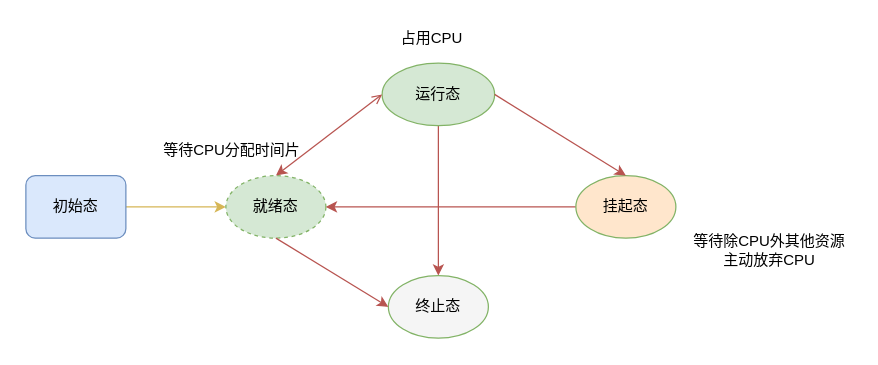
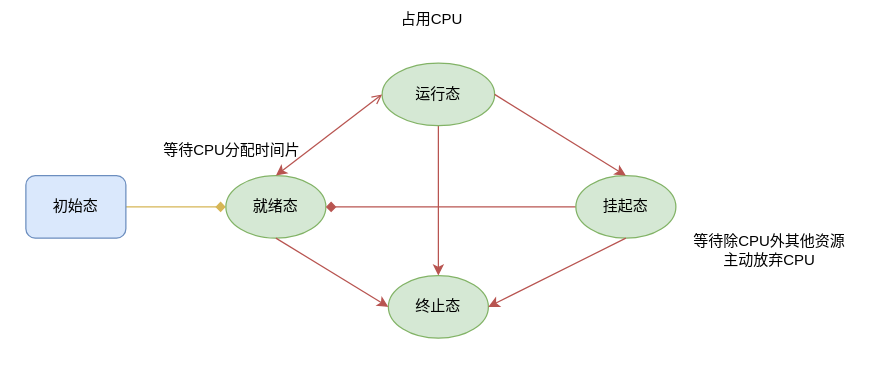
  <mxCell id="0" />
  <mxCell id="1" parent="0" />
- <mxCell id="2" style="edgeStyle=orthogonalEdgeStyle;rounded=0;orthogonalLoop=1;jettySize=auto;html=1;entryX=0;entryY=0.5;entryDx=0;entryDy=0;fillColor=#fff2cc;strokeColor=#d6b656;" edge="1" parent="1" source="3" target="4"><mxGeometry relative="1" as="geometry" /></mxCell>
+ <mxCell id="2" style="edgeStyle=orthogonalEdgeStyle;rounded=0;orthogonalLoop=1;jettySize=auto;html=1;entryX=0;entryY=0.5;entryDx=0;entryDy=0;fillColor=#fff2cc;strokeColor=#d6b656;endArrow=diamond;" edge="1" parent="1" source="3" target="4"><mxGeometry relative="1" as="geometry" /></mxCell>
  <mxCell id="3" value="初始态" style="whiteSpace=wrap;html=1;fillColor=#dae8fc;strokeColor=#6c8ebf;rounded=1;" vertex="1" parent="1"><mxGeometry x="20" y="140" width="80" height="50" as="geometry" /></mxCell>
- <mxCell id="4" value="就绪态" style="ellipse;whiteSpace=wrap;html=1;fillColor=#d5e8d4;strokeColor=#82b366;dashed=1;" vertex="1" parent="1"><mxGeometry x="180" y="140" width="80" height="50" as="geometry" /></mxCell>
+ <mxCell id="4" value="就绪态" style="ellipse;whiteSpace=wrap;html=1;fillColor=#d5e8d4;strokeColor=#82b366;" vertex="1" parent="1"><mxGeometry x="180" y="140" width="80" height="50" as="geometry" /></mxCell>
  <mxCell id="5" style="edgeStyle=orthogonalEdgeStyle;rounded=0;orthogonalLoop=1;jettySize=auto;html=1;entryX=0.5;entryY=0;entryDx=0;entryDy=0;fillColor=#f8cecc;strokeColor=#b85450;" edge="1" parent="1" source="6" target="7"><mxGeometry relative="1" as="geometry" /></mxCell>
  <mxCell id="6" value="运行态" style="ellipse;whiteSpace=wrap;html=1;fillColor=#d5e8d4;strokeColor=#82b366;" vertex="1" parent="1"><mxGeometry x="305" y="50" width="90" height="50" as="geometry" /></mxCell>
- <mxCell id="7" value="终止态" style="ellipse;whiteSpace=wrap;html=1;fillColor=#f5f5f5;strokeColor=#82b366;" vertex="1" parent="1"><mxGeometry x="310" y="220" width="80" height="50" as="geometry" /></mxCell>
- <mxCell id="8" style="edgeStyle=orthogonalEdgeStyle;rounded=0;orthogonalLoop=1;jettySize=auto;html=1;entryX=1;entryY=0.5;entryDx=0;entryDy=0;fillColor=#f8cecc;strokeColor=#b85450;" edge="1" parent="1" source="9" target="4"><mxGeometry relative="1" as="geometry" /></mxCell>
- <mxCell id="9" value="挂起态" style="ellipse;whiteSpace=wrap;html=1;fillColor=#ffe6cc;strokeColor=#82b366;" vertex="1" parent="1"><mxGeometry x="460" y="140" width="80" height="50" as="geometry" /></mxCell>
+ <mxCell id="7" value="终止态" style="ellipse;whiteSpace=wrap;html=1;fillColor=#d5e8d4;strokeColor=#82b366;" vertex="1" parent="1"><mxGeometry x="310" y="220" width="80" height="50" as="geometry" /></mxCell>
+ <mxCell id="8" style="edgeStyle=orthogonalEdgeStyle;rounded=0;orthogonalLoop=1;jettySize=auto;html=1;entryX=1;entryY=0.5;entryDx=0;entryDy=0;fillColor=#f8cecc;strokeColor=#b85450;endArrow=diamond;" edge="1" parent="1" source="9" target="4"><mxGeometry relative="1" as="geometry" /></mxCell>
+ <mxCell id="9" value="挂起态" style="ellipse;whiteSpace=wrap;html=1;fillColor=#d5e8d4;strokeColor=#82b366;" vertex="1" parent="1"><mxGeometry x="460" y="140" width="80" height="50" as="geometry" /></mxCell>
  <mxCell id="10" value="" style="endArrow=open;startArrow=classic;html=1;exitX=0.5;exitY=0;exitDx=0;exitDy=0;entryX=0;entryY=0.5;entryDx=0;entryDy=0;fillColor=#f8cecc;strokeColor=#b85450;" edge="1" parent="1" source="4" target="6"><mxGeometry width="50" height="50" relative="1" as="geometry"><mxPoint x="250" y="100" as="sourcePoint" /><mxPoint x="300" y="50" as="targetPoint" /></mxGeometry></mxCell>
  <mxCell id="11" value="" style="endArrow=classic;html=1;exitX=0.5;exitY=1;exitDx=0;exitDy=0;entryX=0;entryY=0.5;entryDx=0;entryDy=0;fillColor=#f8cecc;strokeColor=#b85450;" edge="1" parent="1" source="4" target="7"><mxGeometry width="50" height="50" relative="1" as="geometry"><mxPoint x="260" y="300" as="sourcePoint" /><mxPoint x="310" y="250" as="targetPoint" /></mxGeometry></mxCell>
+ <mxCell id="12" value="" style="endArrow=classic;html=1;entryX=1;entryY=0.5;entryDx=0;entryDy=0;exitX=0.5;exitY=1;exitDx=0;exitDy=0;fillColor=#f8cecc;strokeColor=#b85450;" edge="1" parent="1" source="9" target="7"><mxGeometry width="50" height="50" relative="1" as="geometry"><mxPoint x="550" y="290" as="sourcePoint" /><mxPoint x="600" y="240" as="targetPoint" /></mxGeometry></mxCell>
  <mxCell id="13" value="" style="endArrow=classic;html=1;exitX=1;exitY=0.5;exitDx=0;exitDy=0;entryX=0.5;entryY=0;entryDx=0;entryDy=0;fillColor=#f8cecc;strokeColor=#b85450;" edge="1" parent="1" source="6" target="9"><mxGeometry width="50" height="50" relative="1" as="geometry"><mxPoint x="560" y="90" as="sourcePoint" /><mxPoint x="610" y="40" as="targetPoint" /></mxGeometry></mxCell>
- <mxCell id="14" value="占用CPU" style="text;html=1;strokeColor=none;fillColor=none;align=center;verticalAlign=middle;whiteSpace=wrap;rounded=0;" vertex="1" parent="1"><mxGeometry x="310" y="20" width="70" height="20" as="geometry" /></mxCell>
+ <mxCell id="14" value="占用CPU" style="text;html=1;strokeColor=none;fillColor=none;align=center;verticalAlign=middle;whiteSpace=wrap;rounded=0;" vertex="1" parent="1"><mxGeometry x="310" y="5" width="70" height="20" as="geometry" /></mxCell>
  <mxCell id="15" value="等待CPU分配时间片" style="text;html=1;strokeColor=none;fillColor=none;align=center;verticalAlign=middle;whiteSpace=wrap;rounded=0;" vertex="1" parent="1"><mxGeometry x="120" y="110" width="130" height="20" as="geometry" /></mxCell>
  <mxCell id="16" value="等待除CPU外其他资源主动放弃CPU" style="text;html=1;strokeColor=none;fillColor=none;align=center;verticalAlign=middle;whiteSpace=wrap;rounded=0;" vertex="1" parent="1"><mxGeometry x="550" y="190" width="130" height="20" as="geometry" /></mxCell>
